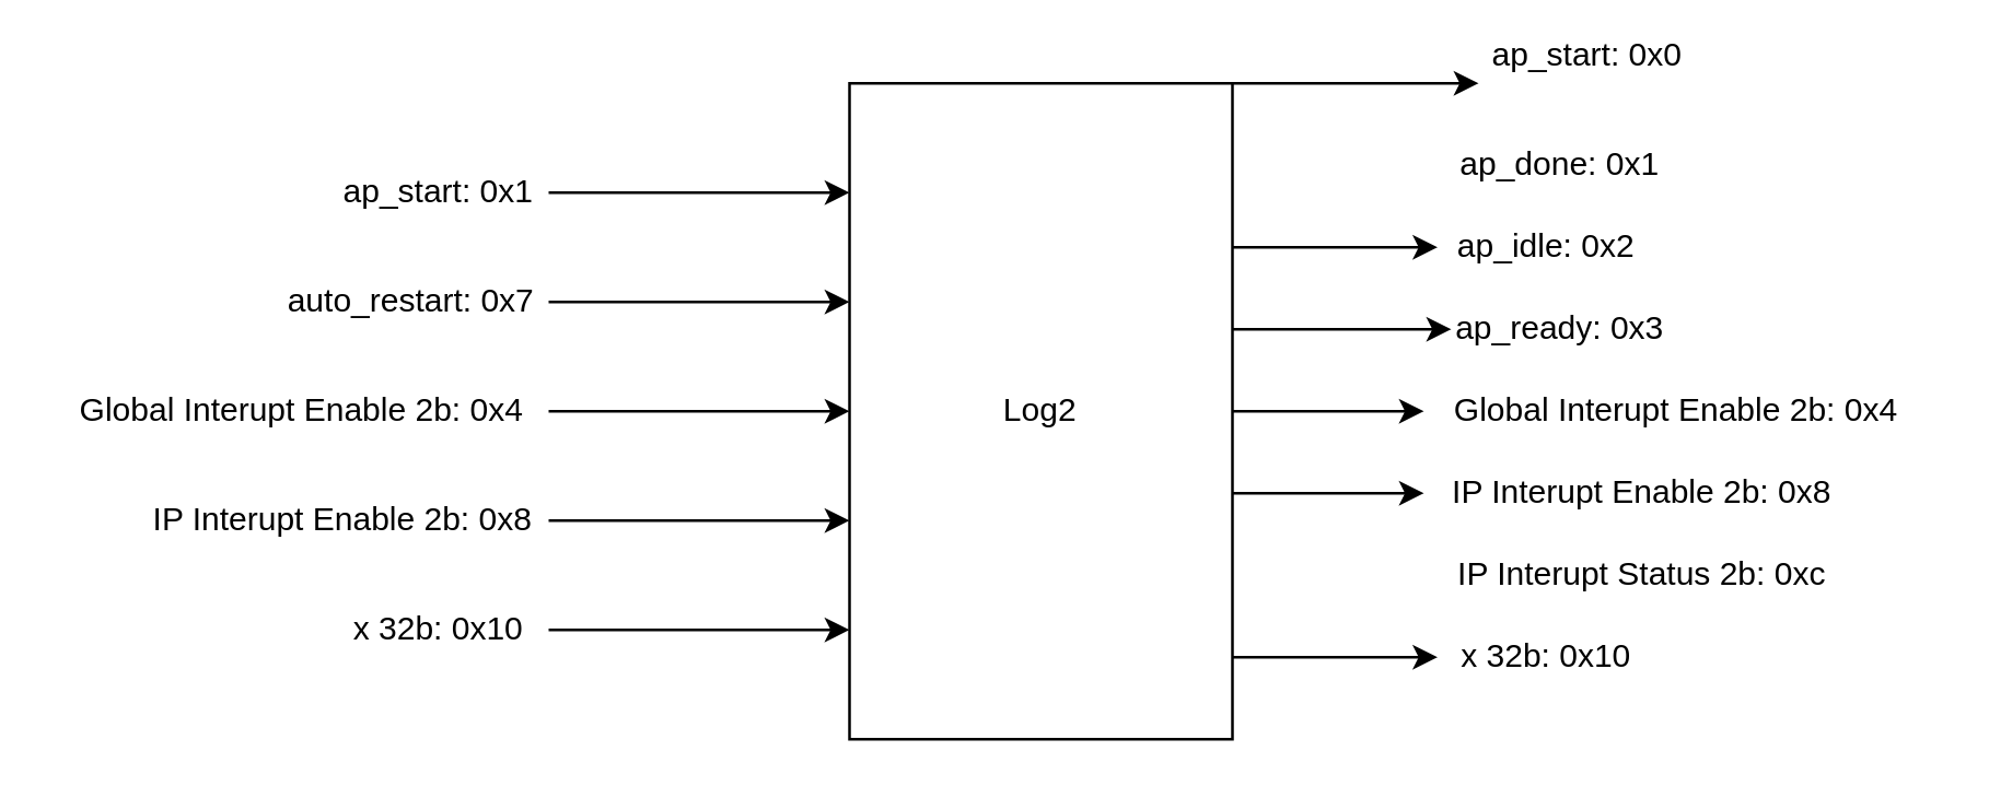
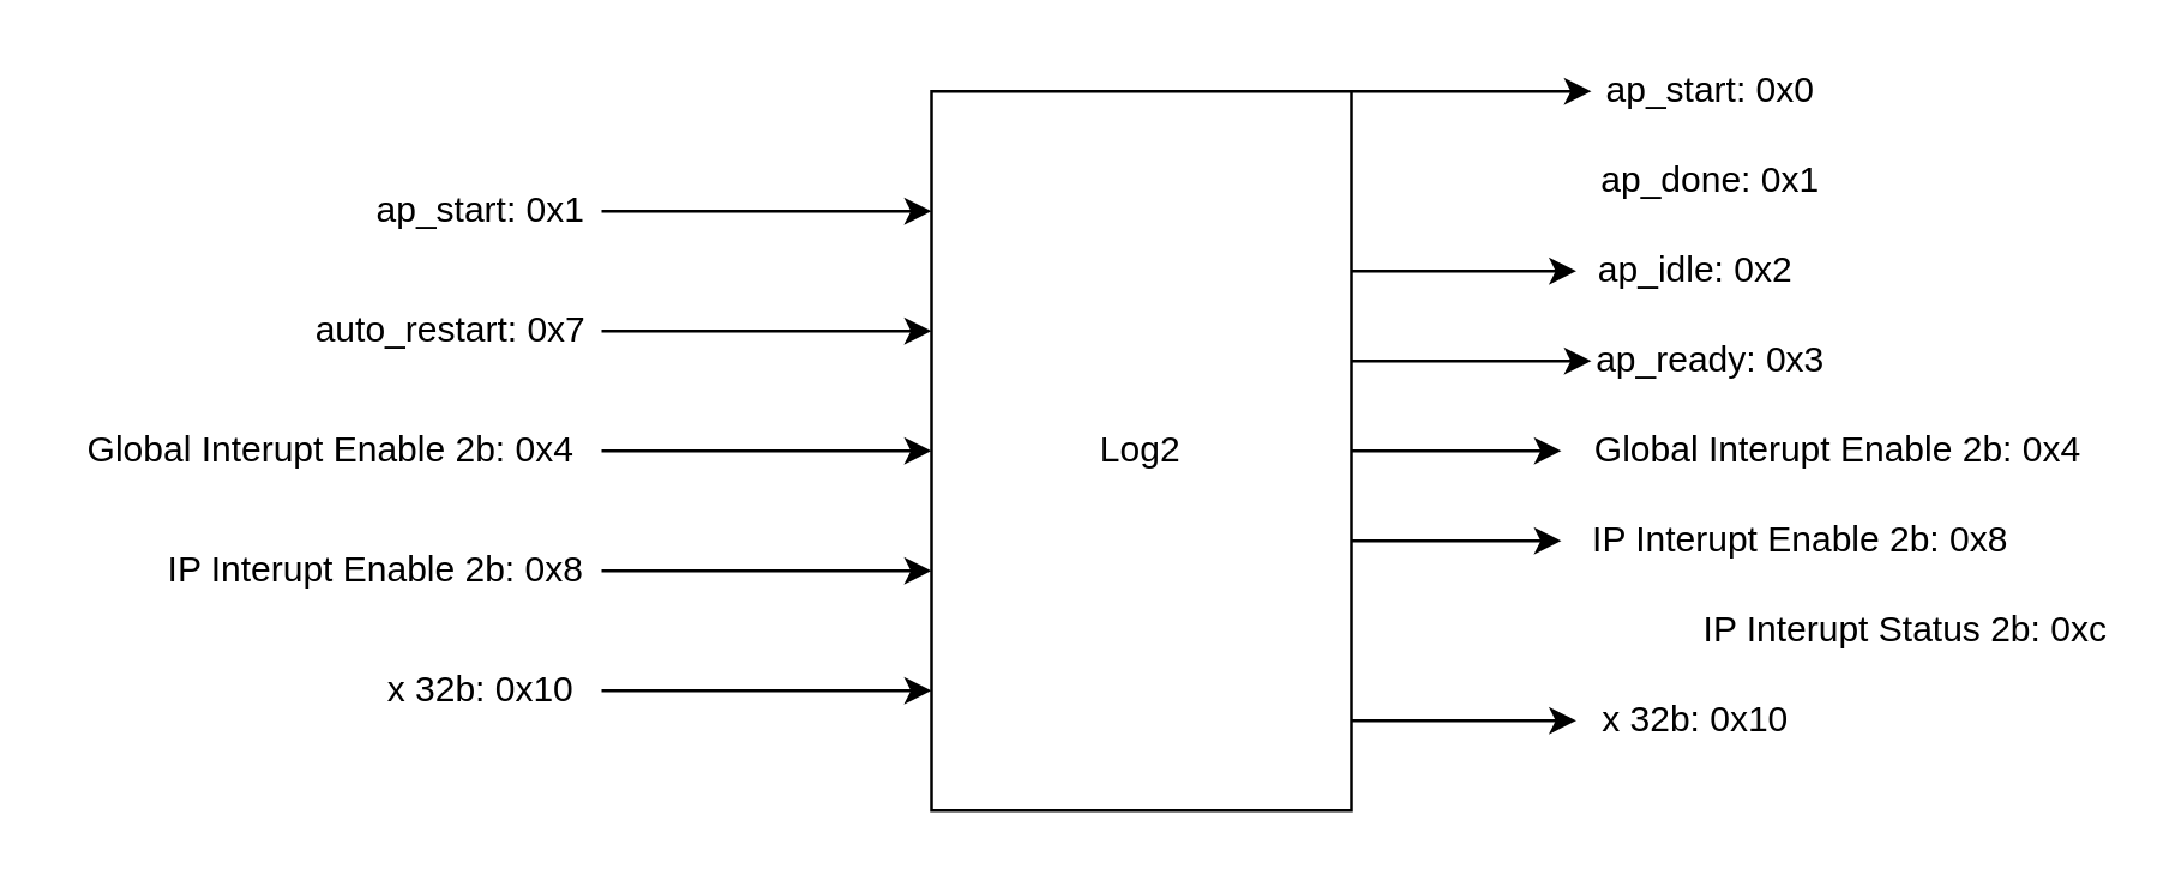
  <mxCell id="0" />
  <mxCell id="1" parent="0" />
  <mxCell id="2" style="edgeStyle=orthogonalEdgeStyle;rounded=0;orthogonalLoop=1;jettySize=auto;html=1;" edge="1" parent="1" source="8" target="23"><mxGeometry relative="1" as="geometry"><Array as="points"><mxPoint x="480" y="30" /><mxPoint x="480" y="30" /></Array></mxGeometry></mxCell>
  <mxCell id="3" style="edgeStyle=orthogonalEdgeStyle;rounded=0;orthogonalLoop=1;jettySize=auto;html=1;" edge="1" parent="1" source="8" target="25"><mxGeometry relative="1" as="geometry"><Array as="points"><mxPoint x="480" y="90" /><mxPoint x="480" y="90" /></Array></mxGeometry></mxCell>
  <mxCell id="4" style="edgeStyle=orthogonalEdgeStyle;rounded=0;orthogonalLoop=1;jettySize=auto;html=1;" edge="1" parent="1" source="8" target="26"><mxGeometry relative="1" as="geometry"><Array as="points"><mxPoint x="470" y="120" /><mxPoint x="470" y="120" /></Array></mxGeometry></mxCell>
  <mxCell id="5" style="edgeStyle=orthogonalEdgeStyle;rounded=0;orthogonalLoop=1;jettySize=auto;html=1;" edge="1" parent="1" source="8" target="21"><mxGeometry relative="1" as="geometry" /></mxCell>
  <mxCell id="6" style="edgeStyle=orthogonalEdgeStyle;rounded=0;orthogonalLoop=1;jettySize=auto;html=1;" edge="1" parent="1" source="8" target="22"><mxGeometry relative="1" as="geometry"><Array as="points"><mxPoint x="470" y="180" /><mxPoint x="470" y="180" /></Array></mxGeometry></mxCell>
  <mxCell id="7" style="edgeStyle=orthogonalEdgeStyle;rounded=0;orthogonalLoop=1;jettySize=auto;html=1;" edge="1" parent="1" source="8" target="19"><mxGeometry relative="1" as="geometry"><Array as="points"><mxPoint x="460" y="240" /><mxPoint x="460" y="240" /></Array></mxGeometry></mxCell>
  <mxCell id="8" value="Log2" style="rounded=0;whiteSpace=wrap;html=1;" vertex="1" parent="1"><mxGeometry x="310" y="30" width="140" height="240" as="geometry" /></mxCell>
  <mxCell id="9" style="edgeStyle=orthogonalEdgeStyle;rounded=0;orthogonalLoop=1;jettySize=auto;html=1;" edge="1" parent="1" source="10"><mxGeometry relative="1" as="geometry"><mxPoint x="310" y="70" as="targetPoint" /><Array as="points"><mxPoint x="280" y="70" /><mxPoint x="280" y="70" /></Array></mxGeometry></mxCell>
  <mxCell id="10" value="ap_start: 0x1" style="text;html=1;strokeColor=none;fillColor=none;align=center;verticalAlign=middle;whiteSpace=wrap;rounded=0;" vertex="1" parent="1"><mxGeometry x="120" y="60" width="80" height="20" as="geometry" /></mxCell>
  <mxCell id="11" style="edgeStyle=orthogonalEdgeStyle;rounded=0;orthogonalLoop=1;jettySize=auto;html=1;" edge="1" parent="1" source="12"><mxGeometry relative="1" as="geometry"><mxPoint x="310" y="110" as="targetPoint" /><Array as="points"><mxPoint x="250" y="110" /><mxPoint x="250" y="110" /></Array></mxGeometry></mxCell>
  <mxCell id="12" value="auto_restart: 0x7" style="text;html=1;strokeColor=none;fillColor=none;align=center;verticalAlign=middle;whiteSpace=wrap;rounded=0;" vertex="1" parent="1"><mxGeometry x="100" y="100" width="100" height="20" as="geometry" /></mxCell>
  <mxCell id="13" style="edgeStyle=orthogonalEdgeStyle;rounded=0;orthogonalLoop=1;jettySize=auto;html=1;" edge="1" parent="1" source="14" target="8"><mxGeometry relative="1" as="geometry" /></mxCell>
  <mxCell id="14" value="Global Interupt Enable 2b: 0x4" style="text;html=1;strokeColor=none;fillColor=none;align=center;verticalAlign=middle;whiteSpace=wrap;rounded=0;" vertex="1" parent="1"><mxGeometry x="20" y="140" width="180" height="20" as="geometry" /></mxCell>
  <mxCell id="15" style="edgeStyle=orthogonalEdgeStyle;rounded=0;orthogonalLoop=1;jettySize=auto;html=1;" edge="1" parent="1" source="16"><mxGeometry relative="1" as="geometry"><mxPoint x="310" y="190" as="targetPoint" /><Array as="points"><mxPoint x="210" y="190" /><mxPoint x="210" y="190" /></Array></mxGeometry></mxCell>
  <mxCell id="16" value="IP Interupt Enable 2b: 0x8" style="text;html=1;strokeColor=none;fillColor=none;align=center;verticalAlign=middle;whiteSpace=wrap;rounded=0;" vertex="1" parent="1"><mxGeometry x="50" y="180" width="150" height="20" as="geometry" /></mxCell>
  <mxCell id="17" style="edgeStyle=orthogonalEdgeStyle;rounded=0;orthogonalLoop=1;jettySize=auto;html=1;" edge="1" parent="1" source="18"><mxGeometry relative="1" as="geometry"><mxPoint x="310" y="230" as="targetPoint" /><Array as="points"><mxPoint x="260" y="230" /><mxPoint x="260" y="230" /></Array></mxGeometry></mxCell>
  <mxCell id="18" value="x 32b: 0x10" style="text;html=1;strokeColor=none;fillColor=none;align=center;verticalAlign=middle;whiteSpace=wrap;rounded=0;" vertex="1" parent="1"><mxGeometry x="120" y="220" width="80" height="20" as="geometry" /></mxCell>
  <mxCell id="19" value="x 32b: 0x10" style="text;html=1;strokeColor=none;fillColor=none;align=center;verticalAlign=middle;whiteSpace=wrap;rounded=0;" vertex="1" parent="1"><mxGeometry x="525" y="230" width="80" height="20" as="geometry" /></mxCell>
- <mxCell id="20" value="IP Interupt Status 2b: 0xc" style="text;html=1;strokeColor=none;fillColor=none;align=center;verticalAlign=middle;whiteSpace=wrap;rounded=0;" vertex="1" parent="1"><mxGeometry x="525" y="200" width="150" height="20" as="geometry" /></mxCell>
+ <mxCell id="20" value="IP Interupt Status 2b: 0xc" style="text;html=1;strokeColor=none;fillColor=none;align=center;verticalAlign=middle;whiteSpace=wrap;rounded=0;" vertex="1" parent="1"><mxGeometry x="560" y="200" width="150" height="20" as="geometry" /></mxCell>
  <mxCell id="21" value="Global Interupt Enable 2b: 0x4" style="text;html=1;strokeColor=none;fillColor=none;align=center;verticalAlign=middle;whiteSpace=wrap;rounded=0;" vertex="1" parent="1"><mxGeometry x="520" y="140" width="185" height="20" as="geometry" /></mxCell>
  <mxCell id="22" value="IP Interupt Enable 2b: 0x8" style="text;html=1;strokeColor=none;fillColor=none;align=center;verticalAlign=middle;whiteSpace=wrap;rounded=0;" vertex="1" parent="1"><mxGeometry x="520" y="170" width="160" height="20" as="geometry" /></mxCell>
- <mxCell id="23" value="ap_start: 0x0" style="text;html=1;strokeColor=none;fillColor=none;align=center;verticalAlign=middle;whiteSpace=wrap;rounded=0;" vertex="1" parent="1"><mxGeometry x="540" y="10" width="80" height="20" as="geometry" /></mxCell>
+ <mxCell id="23" value="ap_start: 0x0" style="text;html=1;strokeColor=none;fillColor=none;align=center;verticalAlign=middle;whiteSpace=wrap;rounded=0;" vertex="1" parent="1"><mxGeometry x="530" y="20" width="80" height="20" as="geometry" /></mxCell>
  <mxCell id="24" value="ap_done: 0x1" style="text;html=1;strokeColor=none;fillColor=none;align=center;verticalAlign=middle;whiteSpace=wrap;rounded=0;" vertex="1" parent="1"><mxGeometry x="530" y="50" width="80" height="20" as="geometry" /></mxCell>
  <mxCell id="25" value="ap_idle: 0x2" style="text;html=1;strokeColor=none;fillColor=none;align=center;verticalAlign=middle;whiteSpace=wrap;rounded=0;" vertex="1" parent="1"><mxGeometry x="525" y="80" width="80" height="20" as="geometry" /></mxCell>
  <mxCell id="26" value="ap_ready: 0x3" style="text;html=1;strokeColor=none;fillColor=none;align=center;verticalAlign=middle;whiteSpace=wrap;rounded=0;" vertex="1" parent="1"><mxGeometry x="530" y="110" width="80" height="20" as="geometry" /></mxCell>
